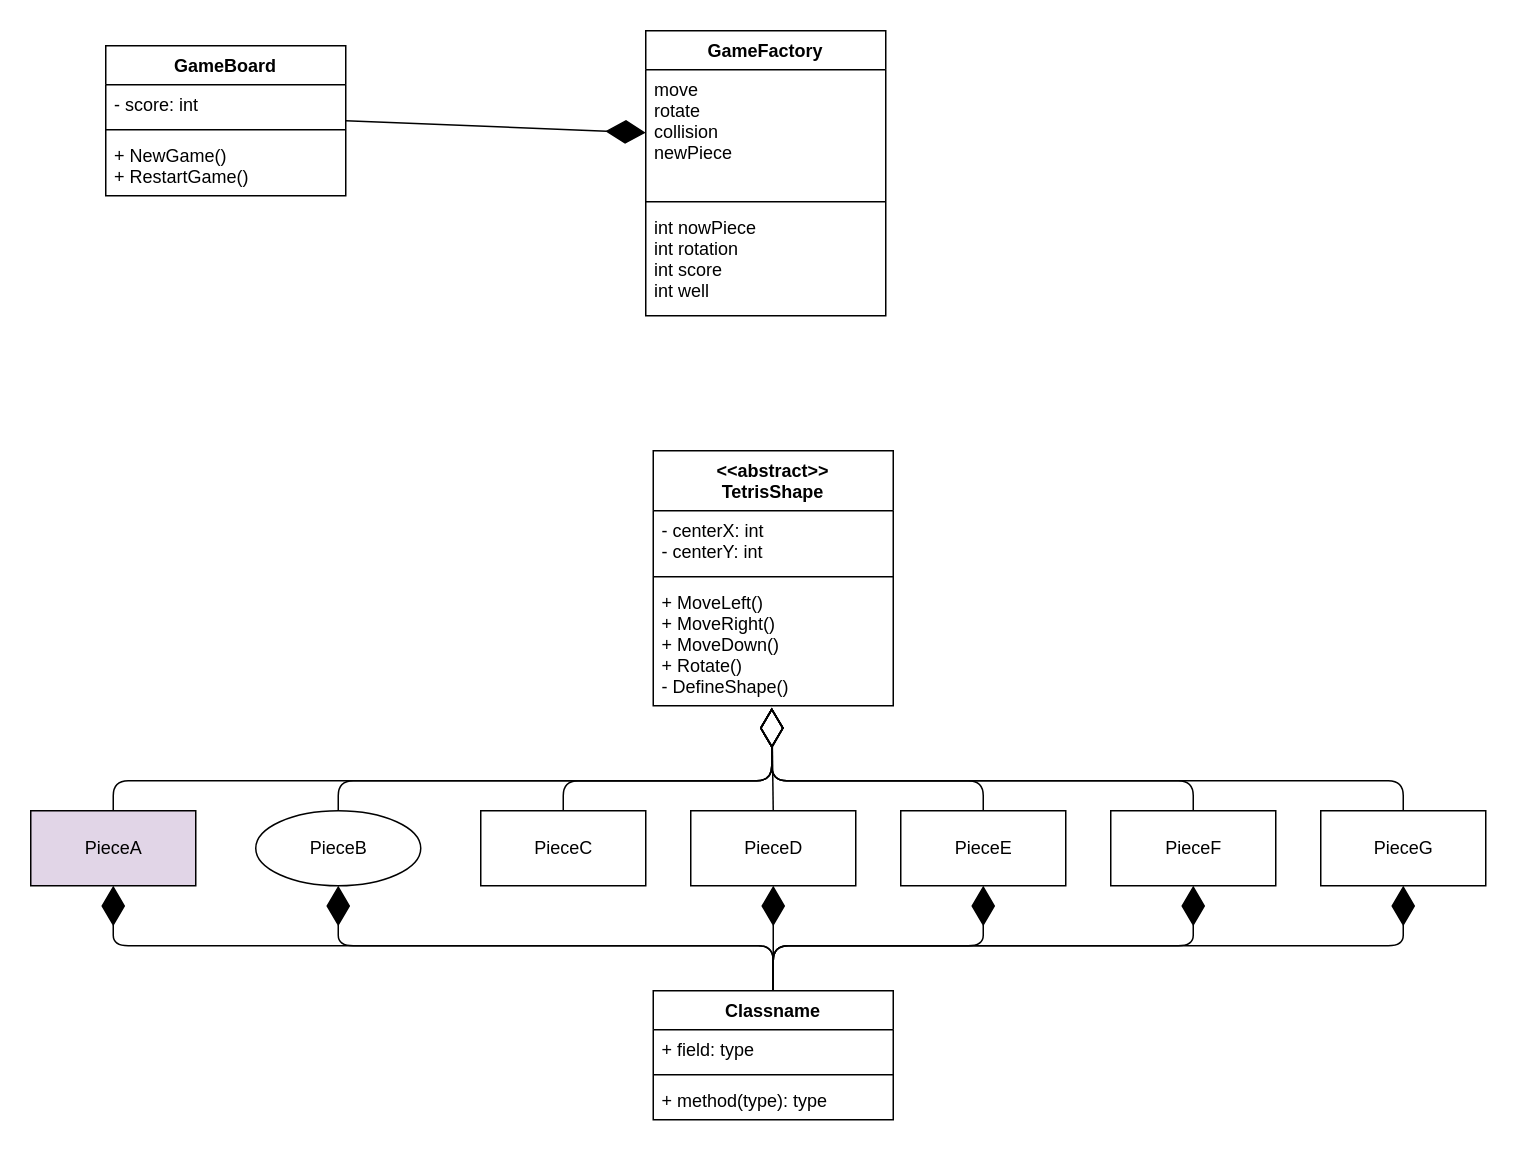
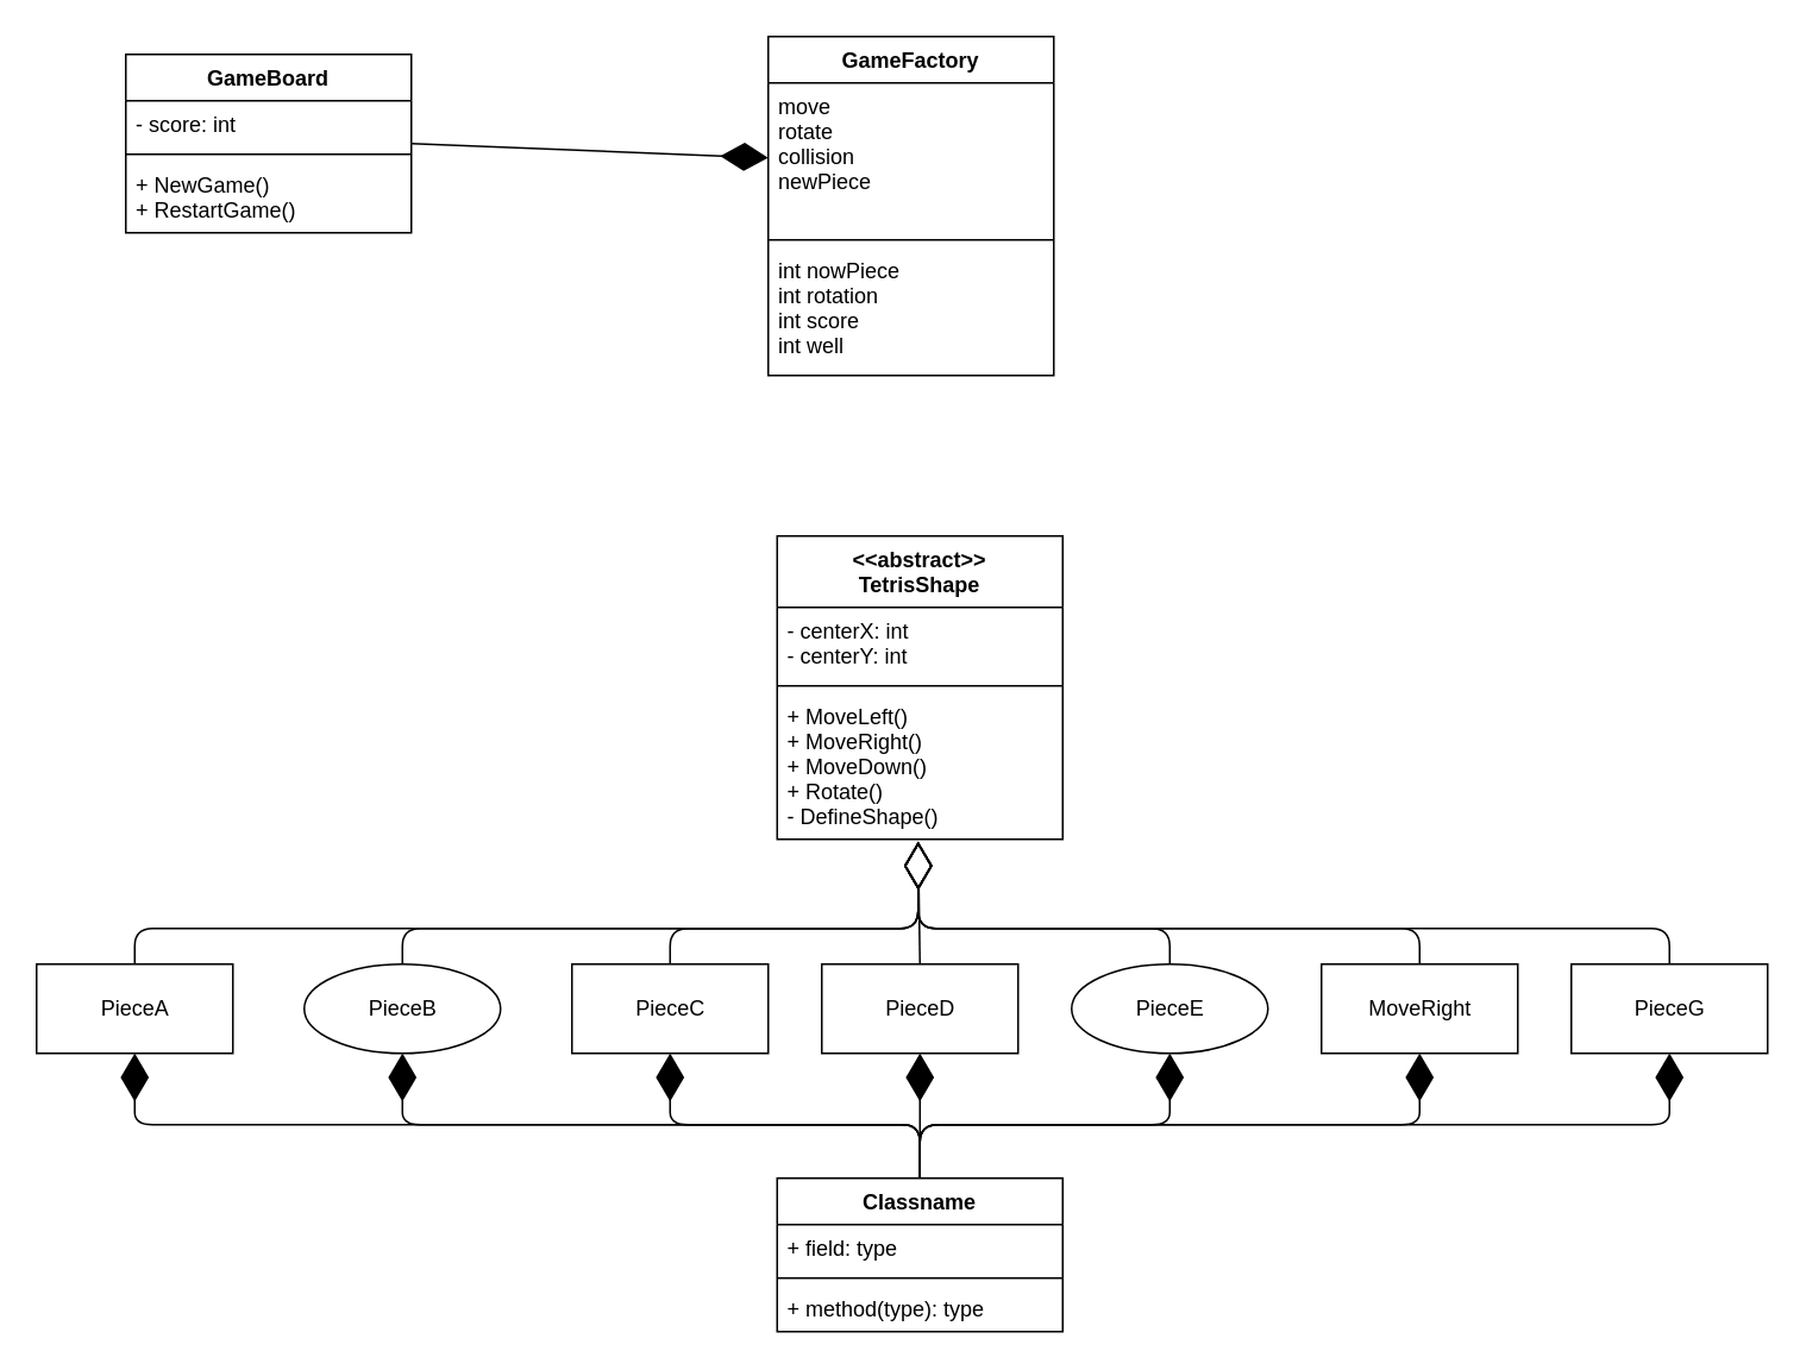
  <mxCell id="0" />
  <mxCell id="1" parent="0" />
  <mxCell id="2" value="GameBoard" style="swimlane;fontStyle=1;align=center;verticalAlign=top;childLayout=stackLayout;horizontal=1;startSize=26;horizontalStack=0;resizeParent=1;resizeParentMax=0;resizeLast=0;collapsible=1;marginBottom=0;" parent="1" vertex="1"><mxGeometry x="70" y="30" width="160" height="100" as="geometry" /></mxCell>
  <mxCell id="3" value="- score: int " style="text;strokeColor=none;fillColor=none;align=left;verticalAlign=top;spacingLeft=4;spacingRight=4;overflow=hidden;rotatable=0;points=[[0,0.5],[1,0.5]];portConstraint=eastwest;" parent="2" vertex="1"><mxGeometry y="26" width="160" height="26" as="geometry" /></mxCell>
  <mxCell id="4" value="" style="line;strokeWidth=1;fillColor=none;align=left;verticalAlign=middle;spacingTop=-1;spacingLeft=3;spacingRight=3;rotatable=0;labelPosition=right;points=[];portConstraint=eastwest;" parent="2" vertex="1"><mxGeometry y="52" width="160" height="8" as="geometry" /></mxCell>
  <mxCell id="5" value="+ NewGame()&#10;+ RestartGame()" style="text;strokeColor=none;fillColor=none;align=left;verticalAlign=top;spacingLeft=4;spacingRight=4;overflow=hidden;rotatable=0;points=[[0,0.5],[1,0.5]];portConstraint=eastwest;" parent="2" vertex="1"><mxGeometry y="60" width="160" height="40" as="geometry" /></mxCell>
  <mxCell id="6" value="GameFactory" style="swimlane;fontStyle=1;align=center;verticalAlign=top;childLayout=stackLayout;horizontal=1;startSize=26;horizontalStack=0;resizeParent=1;resizeParentMax=0;resizeLast=0;collapsible=1;marginBottom=0;" parent="1" vertex="1"><mxGeometry x="430" y="20" width="160" height="190" as="geometry" /></mxCell>
  <mxCell id="7" value="move&#10;rotate&#10;collision&#10;newPiece&#10;" style="text;strokeColor=none;fillColor=none;align=left;verticalAlign=top;spacingLeft=4;spacingRight=4;overflow=hidden;rotatable=0;points=[[0,0.5],[1,0.5]];portConstraint=eastwest;" parent="6" vertex="1"><mxGeometry y="26" width="160" height="84" as="geometry" /></mxCell>
  <mxCell id="8" value="" style="line;strokeWidth=1;fillColor=none;align=left;verticalAlign=middle;spacingTop=-1;spacingLeft=3;spacingRight=3;rotatable=0;labelPosition=right;points=[];portConstraint=eastwest;" parent="6" vertex="1"><mxGeometry y="110" width="160" height="8" as="geometry" /></mxCell>
  <mxCell id="9" value="int nowPiece&#10;int rotation &#10;int score&#10;int well" style="text;strokeColor=none;fillColor=none;align=left;verticalAlign=top;spacingLeft=4;spacingRight=4;overflow=hidden;rotatable=0;points=[[0,0.5],[1,0.5]];portConstraint=eastwest;" parent="6" vertex="1"><mxGeometry y="118" width="160" height="72" as="geometry" /></mxCell>
  <mxCell id="10" value="&lt;&lt;abstract&gt;&gt;&#10;TetrisShape" style="swimlane;fontStyle=1;align=center;verticalAlign=top;childLayout=stackLayout;horizontal=1;startSize=40;horizontalStack=0;resizeParent=1;resizeParentMax=0;resizeLast=0;collapsible=1;marginBottom=0;" parent="1" vertex="1"><mxGeometry x="435" y="300" width="160" height="170" as="geometry" /></mxCell>
  <mxCell id="11" value="- centerX: int&#10;- centerY: int" style="text;strokeColor=none;fillColor=none;align=left;verticalAlign=top;spacingLeft=4;spacingRight=4;overflow=hidden;rotatable=0;points=[[0,0.5],[1,0.5]];portConstraint=eastwest;" parent="10" vertex="1"><mxGeometry y="40" width="160" height="40" as="geometry" /></mxCell>
  <mxCell id="12" value="" style="line;strokeWidth=1;fillColor=none;align=left;verticalAlign=middle;spacingTop=-1;spacingLeft=3;spacingRight=3;rotatable=0;labelPosition=right;points=[];portConstraint=eastwest;" parent="10" vertex="1"><mxGeometry y="80" width="160" height="8" as="geometry" /></mxCell>
  <mxCell id="13" value="+ MoveLeft()&#10;+ MoveRight()&#10;+ MoveDown()&#10;+ Rotate()&#10;- DefineShape()" style="text;strokeColor=none;fillColor=none;align=left;verticalAlign=top;spacingLeft=4;spacingRight=4;overflow=hidden;rotatable=0;points=[[0,0.5],[1,0.5]];portConstraint=eastwest;" parent="10" vertex="1"><mxGeometry y="88" width="160" height="82" as="geometry" /></mxCell>
- <mxCell id="14" value="PieceA" style="html=1;fillColor=#e1d5e7;" parent="1" vertex="1"><mxGeometry x="20" y="540" width="110" height="50" as="geometry" /></mxCell>
+ <mxCell id="14" value="PieceA" style="html=1;" parent="1" vertex="1"><mxGeometry x="20" y="540" width="110" height="50" as="geometry" /></mxCell>
  <mxCell id="15" value="PieceB" style="ellipse;html=1;" parent="1" vertex="1"><mxGeometry x="170" y="540" width="110" height="50" as="geometry" /></mxCell>
  <mxCell id="16" value="PieceC" style="html=1;" parent="1" vertex="1"><mxGeometry x="320" y="540" width="110" height="50" as="geometry" /></mxCell>
  <mxCell id="17" value="PieceD" style="html=1;" parent="1" vertex="1"><mxGeometry x="460" y="540" width="110" height="50" as="geometry" /></mxCell>
- <mxCell id="18" value="PieceE" style="html=1;" parent="1" vertex="1"><mxGeometry x="600" y="540" width="110" height="50" as="geometry" /></mxCell>
- <mxCell id="19" value="PieceF" style="html=1;" parent="1" vertex="1"><mxGeometry x="740" y="540" width="110" height="50" as="geometry" /></mxCell>
+ <mxCell id="18" value="PieceE" style="ellipse;html=1;" parent="1" vertex="1"><mxGeometry x="600" y="540" width="110" height="50" as="geometry" /></mxCell>
+ <mxCell id="19" value="MoveRight" style="html=1;" parent="1" vertex="1"><mxGeometry x="740" y="540" width="110" height="50" as="geometry" /></mxCell>
  <mxCell id="20" value="PieceG" style="html=1;" parent="1" vertex="1"><mxGeometry x="880" y="540" width="110" height="50" as="geometry" /></mxCell>
  <mxCell id="21" value="Classname" style="swimlane;fontStyle=1;align=center;verticalAlign=top;childLayout=stackLayout;horizontal=1;startSize=26;horizontalStack=0;resizeParent=1;resizeParentMax=0;resizeLast=0;collapsible=1;marginBottom=0;" parent="1" vertex="1"><mxGeometry x="435" y="660" width="160" height="86" as="geometry" /></mxCell>
  <mxCell id="22" value="+ field: type" style="text;strokeColor=none;fillColor=none;align=left;verticalAlign=top;spacingLeft=4;spacingRight=4;overflow=hidden;rotatable=0;points=[[0,0.5],[1,0.5]];portConstraint=eastwest;" parent="21" vertex="1"><mxGeometry y="26" width="160" height="26" as="geometry" /></mxCell>
  <mxCell id="23" value="" style="line;strokeWidth=1;fillColor=none;align=left;verticalAlign=middle;spacingTop=-1;spacingLeft=3;spacingRight=3;rotatable=0;labelPosition=right;points=[];portConstraint=eastwest;" parent="21" vertex="1"><mxGeometry y="52" width="160" height="8" as="geometry" /></mxCell>
  <mxCell id="24" value="+ method(type): type" style="text;strokeColor=none;fillColor=none;align=left;verticalAlign=top;spacingLeft=4;spacingRight=4;overflow=hidden;rotatable=0;points=[[0,0.5],[1,0.5]];portConstraint=eastwest;" parent="21" vertex="1"><mxGeometry y="60" width="160" height="26" as="geometry" /></mxCell>
  <mxCell id="25" value="" style="endArrow=diamondThin;endFill=1;endSize=24;html=1;exitX=0.5;exitY=0;exitDx=0;exitDy=0;entryX=0.5;entryY=1;entryDx=0;entryDy=0;" parent="1" source="21" target="17" edge="1"><mxGeometry width="160" relative="1" as="geometry"><mxPoint x="415" y="610" as="sourcePoint" /><mxPoint x="480" y="620" as="targetPoint" /></mxGeometry></mxCell>
+ <mxCell id="26" value="" style="endArrow=diamondThin;endFill=1;endSize=24;html=1;exitX=0.5;exitY=0;exitDx=0;exitDy=0;entryX=0.5;entryY=1;entryDx=0;entryDy=0;" parent="1" source="21" target="16" edge="1"><mxGeometry width="160" relative="1" as="geometry"><mxPoint x="415" y="610" as="sourcePoint" /><mxPoint x="480" y="620" as="targetPoint" /><Array as="points"><mxPoint x="515" y="630" /><mxPoint x="375" y="630" /></Array></mxGeometry></mxCell>
  <mxCell id="27" value="" style="endArrow=diamondThin;endFill=1;endSize=24;html=1;exitX=0.5;exitY=0;exitDx=0;exitDy=0;entryX=0.5;entryY=1;entryDx=0;entryDy=0;" parent="1" source="21" target="15" edge="1"><mxGeometry width="160" relative="1" as="geometry"><mxPoint x="415" y="610" as="sourcePoint" /><mxPoint x="480" y="620" as="targetPoint" /><Array as="points"><mxPoint x="515" y="630" /><mxPoint x="225" y="630" /></Array></mxGeometry></mxCell>
  <mxCell id="28" value="" style="endArrow=diamondThin;endFill=1;endSize=24;html=1;exitX=0.5;exitY=0;exitDx=0;exitDy=0;entryX=0.5;entryY=1;entryDx=0;entryDy=0;" parent="1" source="21" target="18" edge="1"><mxGeometry width="160" relative="1" as="geometry"><mxPoint x="415" y="610" as="sourcePoint" /><mxPoint x="480" y="620" as="targetPoint" /><Array as="points"><mxPoint x="515" y="630" /><mxPoint x="655" y="630" /></Array></mxGeometry></mxCell>
  <mxCell id="29" value="" style="endArrow=diamondThin;endFill=1;endSize=24;html=1;exitX=0.5;exitY=0;exitDx=0;exitDy=0;entryX=0.5;entryY=1;entryDx=0;entryDy=0;" parent="1" source="21" target="19" edge="1"><mxGeometry width="160" relative="1" as="geometry"><mxPoint x="415" y="610" as="sourcePoint" /><mxPoint x="480" y="620" as="targetPoint" /><Array as="points"><mxPoint x="515" y="630" /><mxPoint x="795" y="630" /></Array></mxGeometry></mxCell>
  <mxCell id="30" value="" style="endArrow=diamondThin;endFill=1;endSize=24;html=1;exitX=0.5;exitY=0;exitDx=0;exitDy=0;entryX=0.5;entryY=1;entryDx=0;entryDy=0;" parent="1" source="21" target="20" edge="1"><mxGeometry width="160" relative="1" as="geometry"><mxPoint x="415" y="610" as="sourcePoint" /><mxPoint x="480" y="620" as="targetPoint" /><Array as="points"><mxPoint x="515" y="630" /><mxPoint x="935" y="630" /></Array></mxGeometry></mxCell>
  <mxCell id="31" value="" style="endArrow=diamondThin;endFill=1;endSize=24;html=1;exitX=0.5;exitY=0;exitDx=0;exitDy=0;entryX=0.5;entryY=1;entryDx=0;entryDy=0;" parent="1" source="21" target="14" edge="1"><mxGeometry width="160" relative="1" as="geometry"><mxPoint x="415" y="610" as="sourcePoint" /><mxPoint x="480" y="620" as="targetPoint" /><Array as="points"><mxPoint x="515" y="630" /><mxPoint x="75" y="630" /></Array></mxGeometry></mxCell>
  <mxCell id="32" value="" style="endArrow=diamondThin;endFill=0;endSize=24;html=1;entryX=0.494;entryY=1.017;entryDx=0;entryDy=0;entryPerimeter=0;exitX=0.5;exitY=0;exitDx=0;exitDy=0;" parent="1" source="16" target="13" edge="1"><mxGeometry width="160" relative="1" as="geometry"><mxPoint x="530" y="510" as="sourcePoint" /><mxPoint x="690" y="510" as="targetPoint" /><Array as="points"><mxPoint x="375" y="520" /><mxPoint x="514" y="520" /></Array></mxGeometry></mxCell>
  <mxCell id="33" value="" style="endArrow=diamondThin;endFill=0;endSize=24;html=1;entryX=0.494;entryY=1.017;entryDx=0;entryDy=0;entryPerimeter=0;exitX=0.5;exitY=0;exitDx=0;exitDy=0;" parent="1" source="17" target="13" edge="1"><mxGeometry width="160" relative="1" as="geometry"><mxPoint x="530" y="510" as="sourcePoint" /><mxPoint x="690" y="510" as="targetPoint" /></mxGeometry></mxCell>
  <mxCell id="34" value="" style="endArrow=diamondThin;endFill=0;endSize=24;html=1;entryX=0.494;entryY=1.017;entryDx=0;entryDy=0;entryPerimeter=0;exitX=0.5;exitY=0;exitDx=0;exitDy=0;" parent="1" source="18" target="13" edge="1"><mxGeometry width="160" relative="1" as="geometry"><mxPoint x="530" y="510" as="sourcePoint" /><mxPoint x="690" y="510" as="targetPoint" /><Array as="points"><mxPoint x="655" y="520" /><mxPoint x="514" y="520" /></Array></mxGeometry></mxCell>
  <mxCell id="35" value="" style="endArrow=diamondThin;endFill=0;endSize=24;html=1;entryX=0.494;entryY=1.017;entryDx=0;entryDy=0;entryPerimeter=0;exitX=0.5;exitY=0;exitDx=0;exitDy=0;" parent="1" source="19" target="13" edge="1"><mxGeometry width="160" relative="1" as="geometry"><mxPoint x="530" y="510" as="sourcePoint" /><mxPoint x="690" y="510" as="targetPoint" /><Array as="points"><mxPoint x="795" y="520" /><mxPoint x="514" y="520" /></Array></mxGeometry></mxCell>
  <mxCell id="36" value="" style="endArrow=diamondThin;endFill=0;endSize=24;html=1;entryX=0.494;entryY=1.017;entryDx=0;entryDy=0;entryPerimeter=0;exitX=0.5;exitY=0;exitDx=0;exitDy=0;" parent="1" source="20" target="13" edge="1"><mxGeometry width="160" relative="1" as="geometry"><mxPoint x="530" y="510" as="sourcePoint" /><mxPoint x="690" y="510" as="targetPoint" /><Array as="points"><mxPoint x="935" y="520" /><mxPoint x="514" y="520" /></Array></mxGeometry></mxCell>
  <mxCell id="37" value="" style="endArrow=diamondThin;endFill=0;endSize=24;html=1;entryX=0.494;entryY=1.017;entryDx=0;entryDy=0;entryPerimeter=0;exitX=0.5;exitY=0;exitDx=0;exitDy=0;" parent="1" source="15" target="13" edge="1"><mxGeometry width="160" relative="1" as="geometry"><mxPoint x="530" y="510" as="sourcePoint" /><mxPoint x="690" y="510" as="targetPoint" /><Array as="points"><mxPoint x="225" y="520" /><mxPoint x="514" y="520" /></Array></mxGeometry></mxCell>
  <mxCell id="38" value="" style="endArrow=diamondThin;endFill=0;endSize=24;html=1;entryX=0.494;entryY=1.017;entryDx=0;entryDy=0;entryPerimeter=0;exitX=0.5;exitY=0;exitDx=0;exitDy=0;" parent="1" source="14" target="13" edge="1"><mxGeometry width="160" relative="1" as="geometry"><mxPoint x="530" y="510" as="sourcePoint" /><mxPoint x="690" y="510" as="targetPoint" /><Array as="points"><mxPoint x="75" y="520" /><mxPoint x="514" y="520" /></Array></mxGeometry></mxCell>
  <mxCell id="39" value="" style="endArrow=diamondThin;endFill=1;endSize=24;html=1;exitX=1;exitY=0.5;exitDx=0;exitDy=0;entryX=0;entryY=0.5;entryDx=0;entryDy=0;" edge="1" parent="1" source="2" target="7"><mxGeometry width="160" relative="1" as="geometry"><mxPoint x="230" y="91.5" as="sourcePoint" /><mxPoint x="390" y="91.5" as="targetPoint" /></mxGeometry></mxCell>
